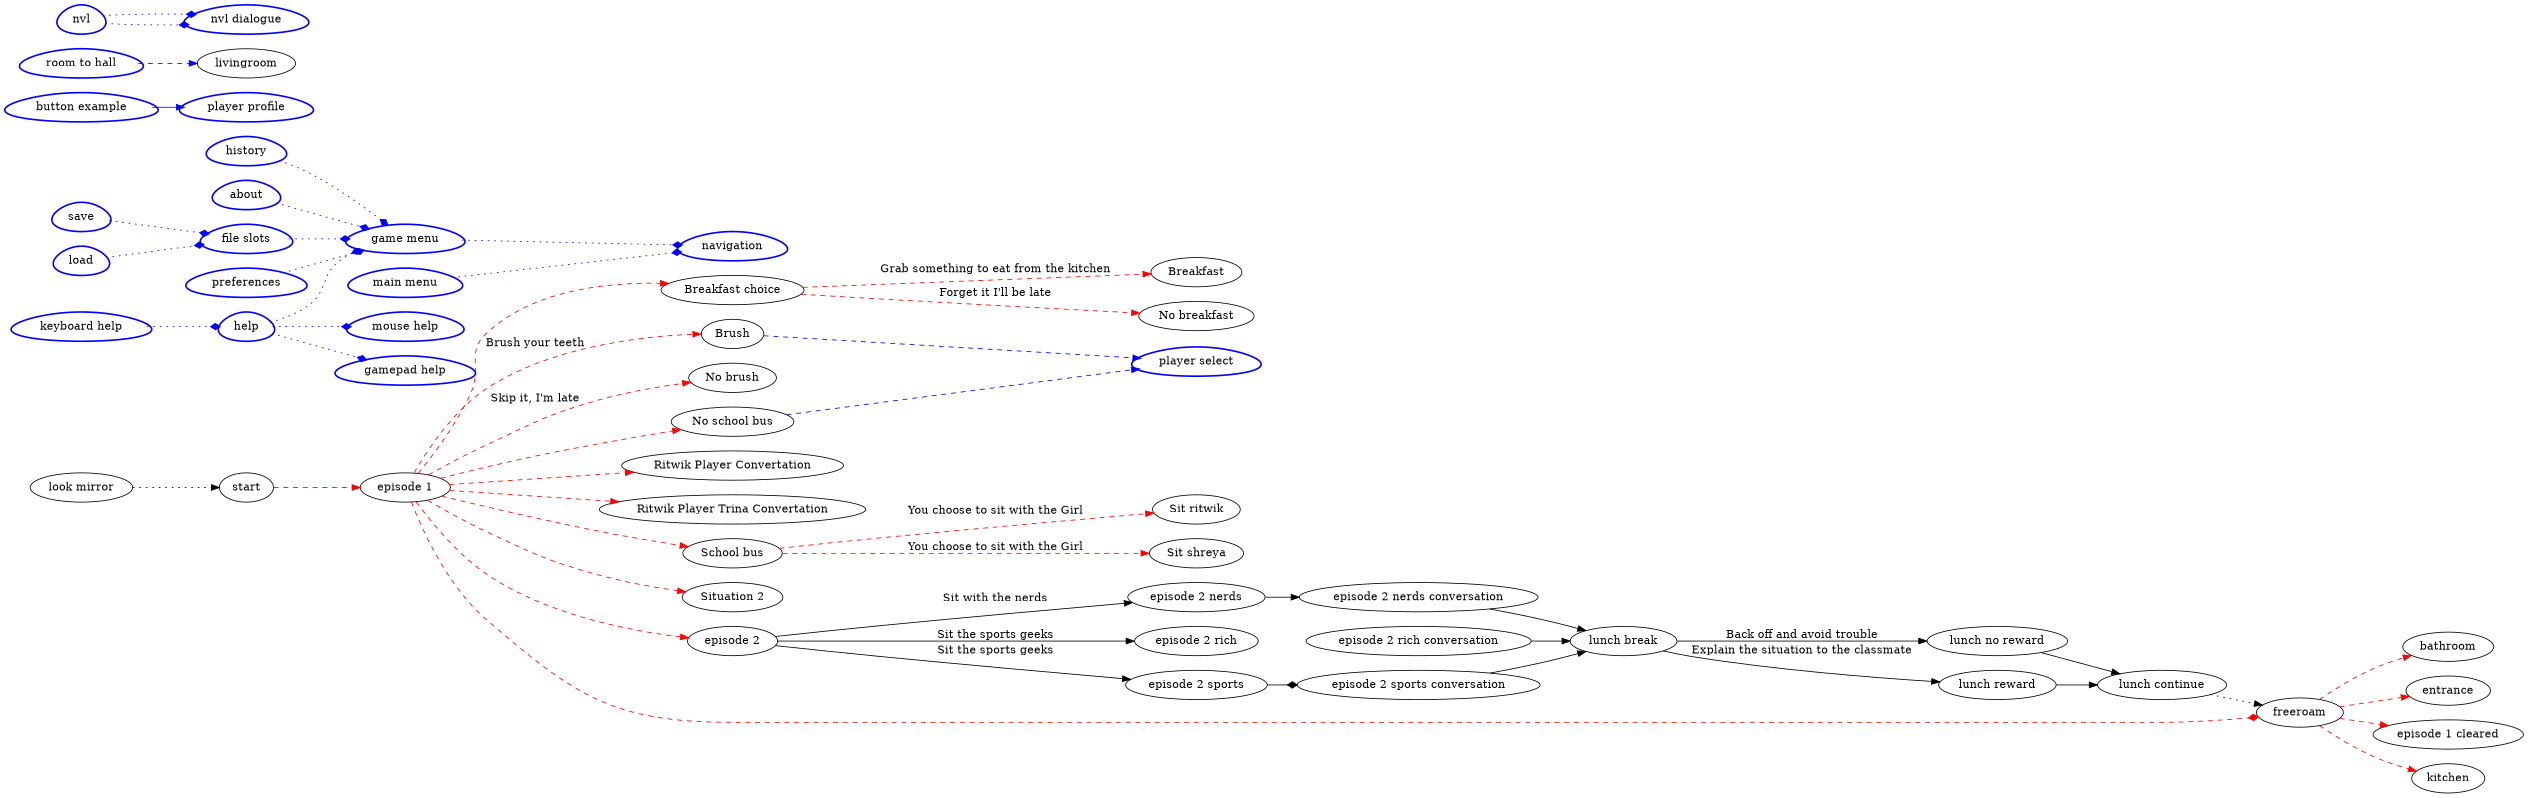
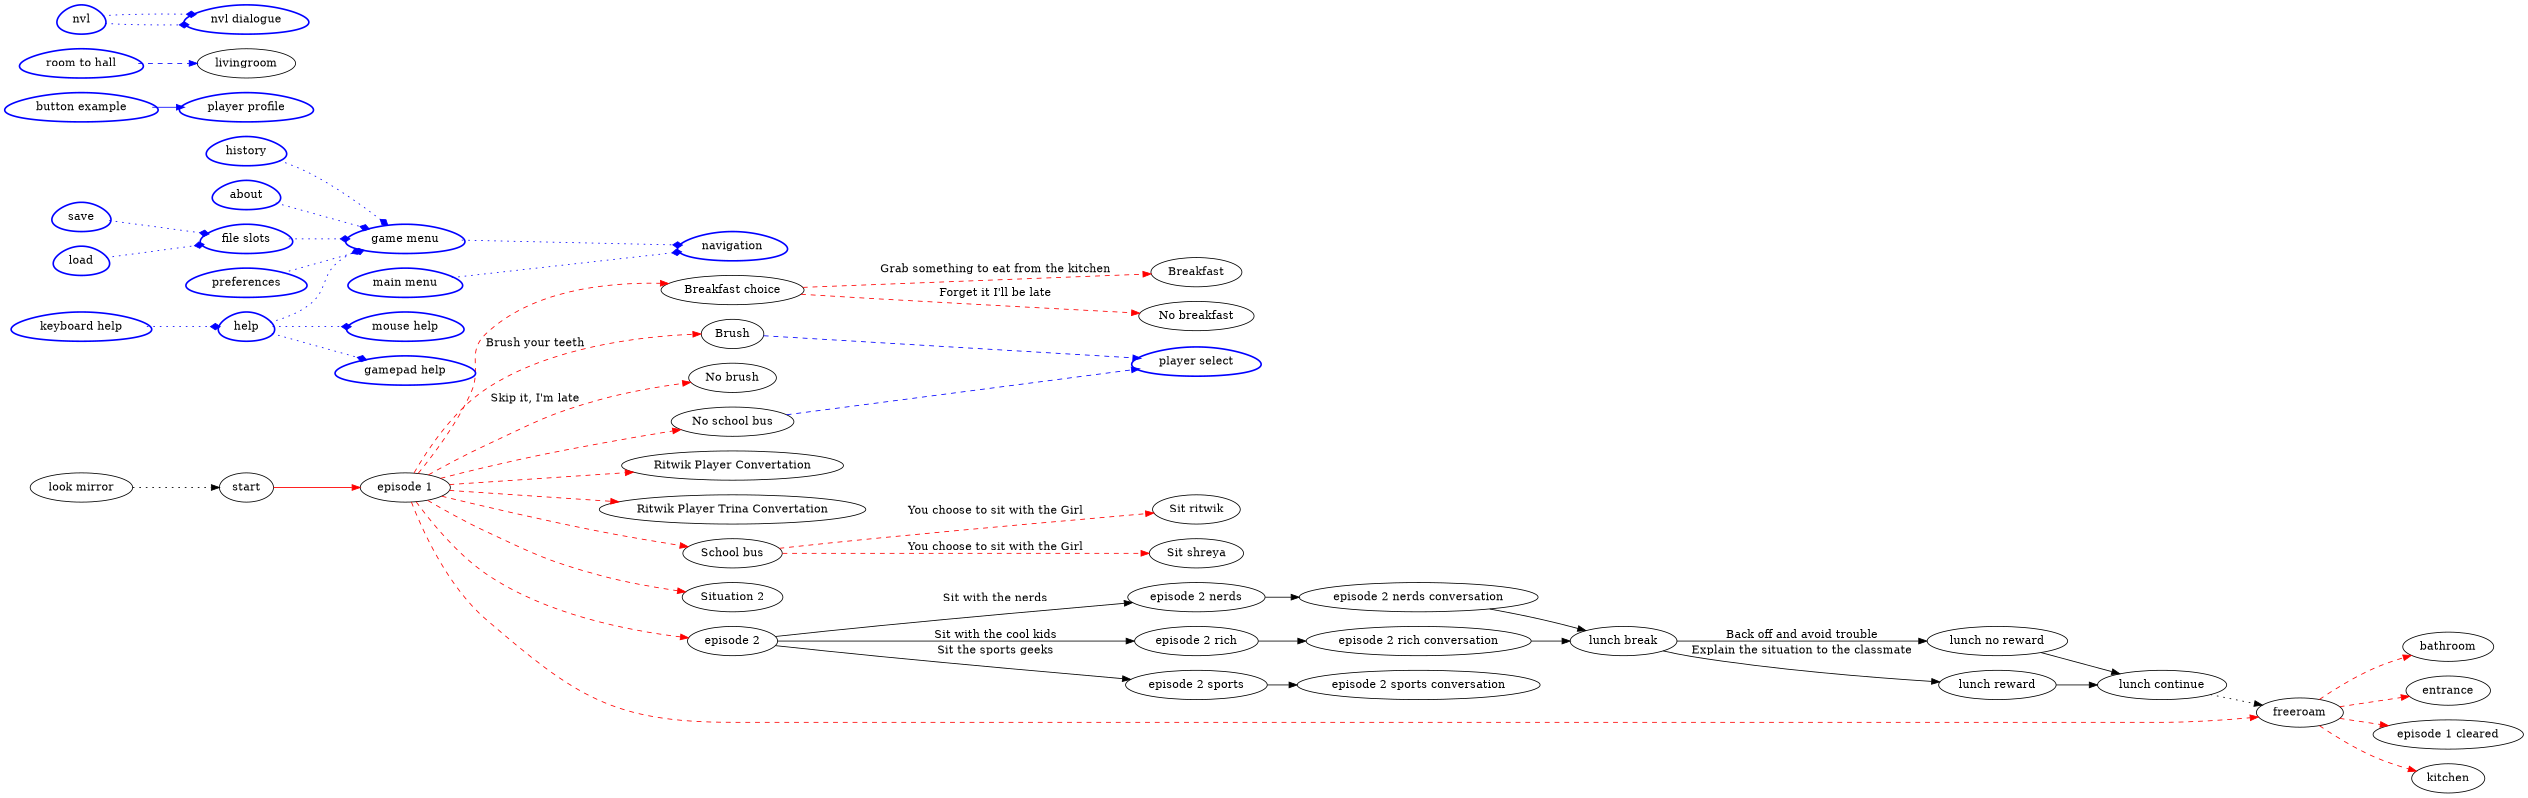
  digraph {
    rankdir=LR
    edge [color=red style=dashed]
    n1 [label=Breakfast]
    n2 [label="Breakfast choice"]
    n3 [label="No breakfast"]
    n4 [label=Brush]
    n5 [color=blue label="player select" shape=egg style=bold]
    n6 [label="No brush"]
    n7 [label="No school bus"]
    n8 [label="Ritwik Player Convertation"]
    n9 [label="Ritwik Player Trina Convertation"]
    n10 [label="School bus"]
    n11 [label="Sit ritwik"]
    n12 [label="Sit shreya"]
    n13 [label="Situation 2"]
    n14 [color=blue label=about shape=egg style=bold]
    n15 [color=blue label="game menu" shape=egg style=bold]
    n16 [color=blue label=navigation shape=egg style=bold]
    n17 [label=bathroom]
    n18 [color=blue label="button example" shape=egg style=bold]
    n19 [color=blue label="player profile" shape=egg style=bold]
    n20 [label=entrance]
    n21 [label="episode 1"]
    n22 [label="episode 2"]
    n23 [label=freeroam]
    n24 [label="episode 2 nerds"]
    n25 [label="episode 2 rich"]
    n26 [label="episode 2 sports"]
    n27 [label="episode 1 cleared"]
    n28 [label=kitchen]
    n29 [label="episode 2 nerds conversation"]
    n30 [label="episode 2 rich conversation"]
    n31 [label="episode 2 sports conversation"]
    n32 [label="lunch break"]
    n33 [label="lunch no reward"]
    n34 [label="lunch reward"]
    n35 [color=blue label="file slots" shape=egg style=bold]
    n36 [color=blue label="gamepad help" shape=egg style=bold]
    n37 [color=blue label=help shape=egg style=bold]
    n38 [color=blue label="mouse help" shape=egg style=bold]
    n39 [color=blue label="keyboard help" shape=egg style=bold]
    n40 [color=blue label=history shape=egg style=bold]
    n41 [label=livingroom]
    n42 [color=blue label=load shape=egg style=bold]
    n43 [label="look mirror"]
    n44 [label=start]
    n45 [label="lunch continue"]
    n46 [color=blue label="main menu" shape=egg style=bold]
    n47 [color=blue label=nvl shape=egg style=bold]
    n48 [color=blue label="nvl dialogue" shape=egg style=bold]
    n49 [color=blue label=preferences shape=egg style=bold]
    n50 [color=blue label="room to hall" shape=egg style=bold]
    n51 [color=blue label=save shape=egg style=bold]
    n2 -> n1 [label="Grab something to eat from the kitchen"]
    n2 -> n3 [label="Forget it I'll be late"]
    n4 -> n5 [color=blue]
    n7 -> n5 [color=blue]
    n10 -> n11 [label="You choose to sit with the Girl"]
    n10 -> n12 [label="You choose to sit with the Girl"]
    n14 -> n15 [arrowhead=diamond arrowtail=inv color=blue style=dotted]
    n15 -> n16 [arrowhead=diamond arrowtail=inv color=blue style=dotted]
    n18 -> n19 [color=blue style=""]
    n21 -> n2
    n21 -> n4 [label="Brush your teeth"]
    n21 -> n6 [label="Skip it, I'm late"]
    n21 -> n7
    n21 -> n8
    n21 -> n9
    n21 -> n10
    n21 -> n13
    n21 -> n22
-   n21 -> n23 [arrowhead=diamond]
+   n21 -> n23
    n22 -> n24 [label="Sit with the nerds" color="" style=""]
-   n22 -> n25 [label="Sit the sports geeks" color="" style=""]
+   n22 -> n25 [label="Sit with the cool kids" color="" style=""]
    n22 -> n26 [label="Sit the sports geeks" color="" style=""]
    n23 -> n17
    n23 -> n20
    n23 -> n27
    n23 -> n28
    n24 -> n29 [color="" style=""]
-   n26 -> n31 [arrowhead=diamond color="" style=""]
+   n25 -> n30 [color="" style=""]
+   n26 -> n31 [color="" style=""]
    n29 -> n32 [color="" style=""]
    n30 -> n32 [color="" style=""]
-   n31 -> n32 [color="" style=""]
    n32 -> n33 [label="Back off and avoid trouble" color="" style=""]
    n32 -> n34 [label="Explain the situation to the classmate" color="" style=""]
    n33 -> n45 [color="" style=""]
    n34 -> n45 [color="" style=""]
    n35 -> n15 [arrowhead=diamond arrowtail=inv color=blue style=dotted]
    n37 -> n15 [arrowhead=diamond arrowtail=inv color=blue style=dotted]
    n37 -> n36 [arrowhead=diamond arrowtail=inv color=blue style=dotted]
    n37 -> n38 [arrowhead=diamond arrowtail=inv color=blue style=dotted]
    n39 -> n37 [arrowhead=diamond arrowtail=inv color=blue style=dotted]
    n40 -> n15 [arrowhead=diamond arrowtail=inv color=blue style=dotted]
    n42 -> n35 [arrowhead=diamond arrowtail=inv color=blue style=dotted]
    n43 -> n44 [style=dotted color=""]
-   n44 -> n21
+   n44 -> n21 [style=solid]
    n45 -> n23 [style=dotted color=""]
    n46 -> n16 [arrowhead=diamond arrowtail=inv color=blue style=dotted]
    n47 -> n48 [arrowhead=diamond arrowtail=inv color=blue style=dotted]
    n47 -> n48 [arrowhead=diamond arrowtail=inv color=blue style=dotted]
    n49 -> n15 [arrowhead=diamond arrowtail=inv color=blue style=dotted]
    n50 -> n41 [color=blue]
    n51 -> n35 [arrowhead=diamond arrowtail=inv color=blue style=dotted]
  }
